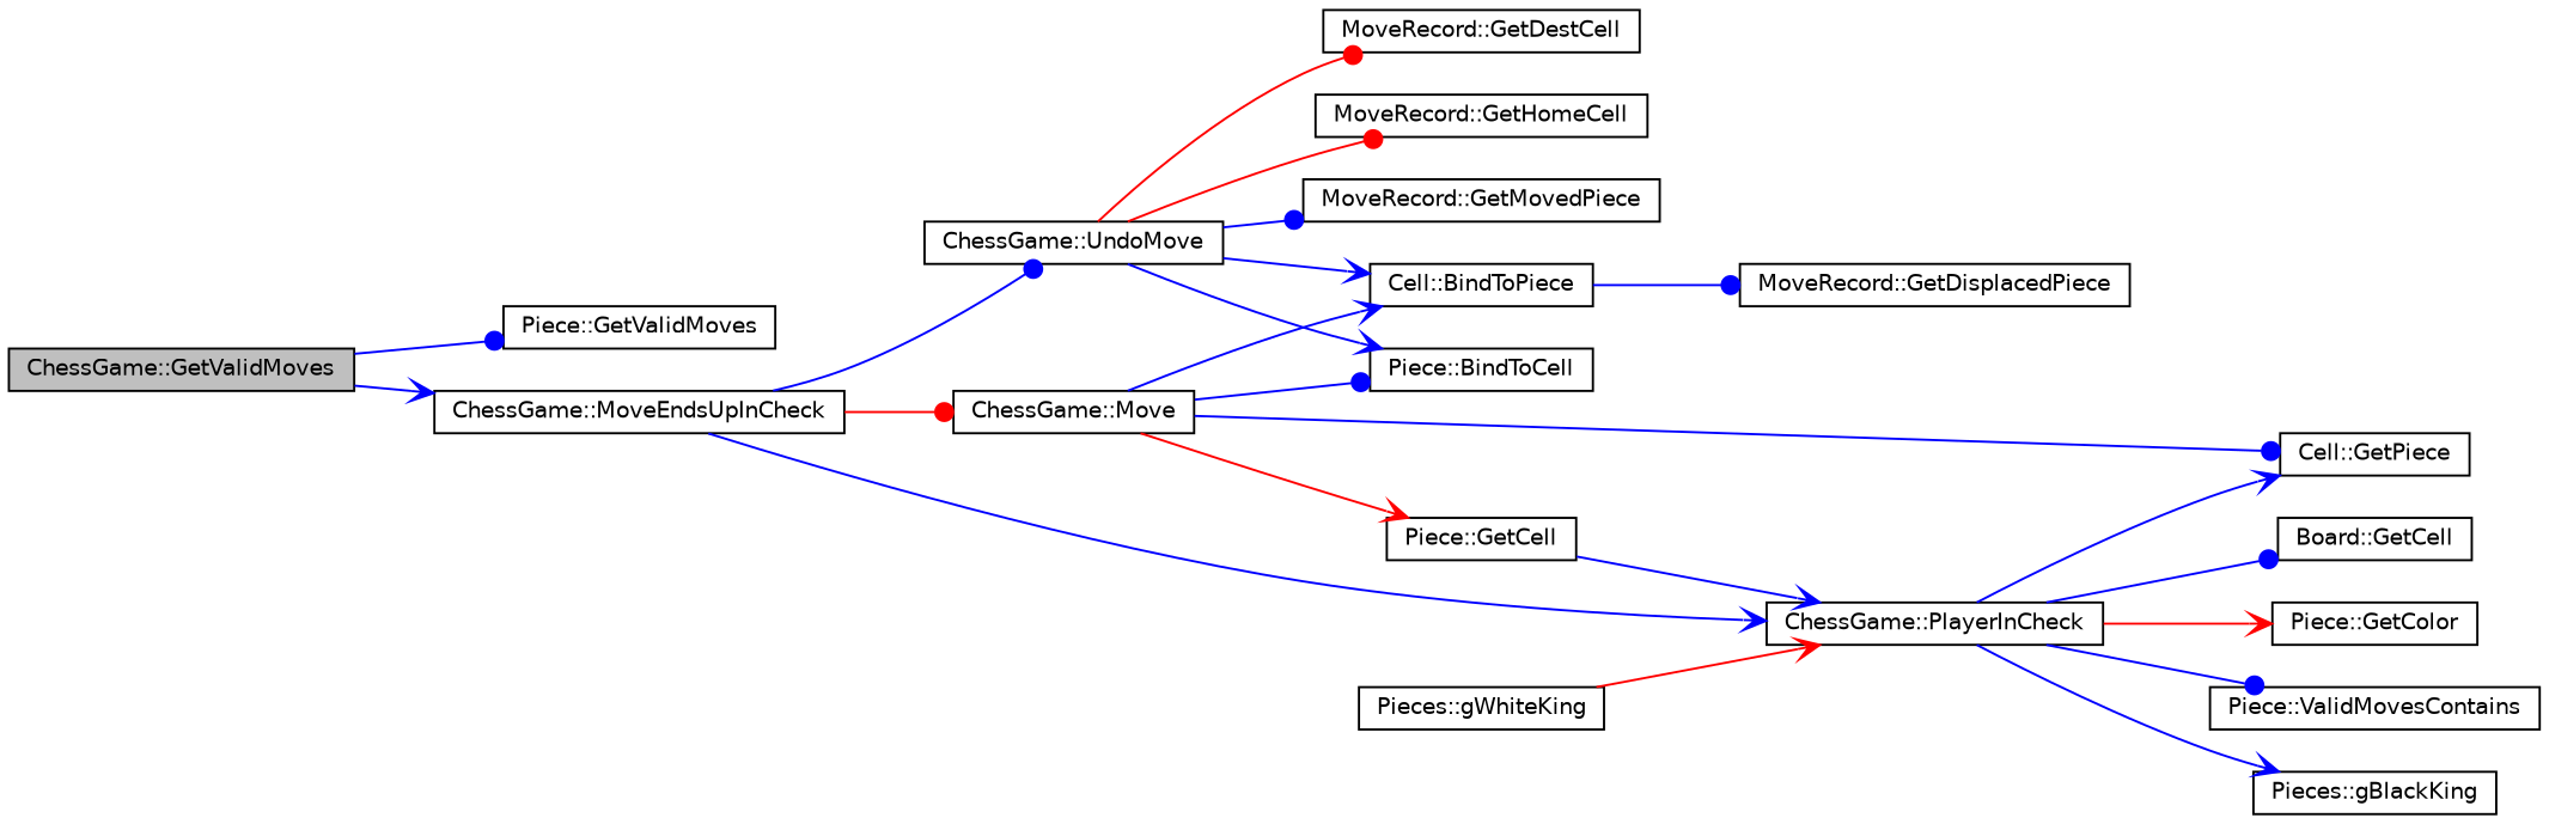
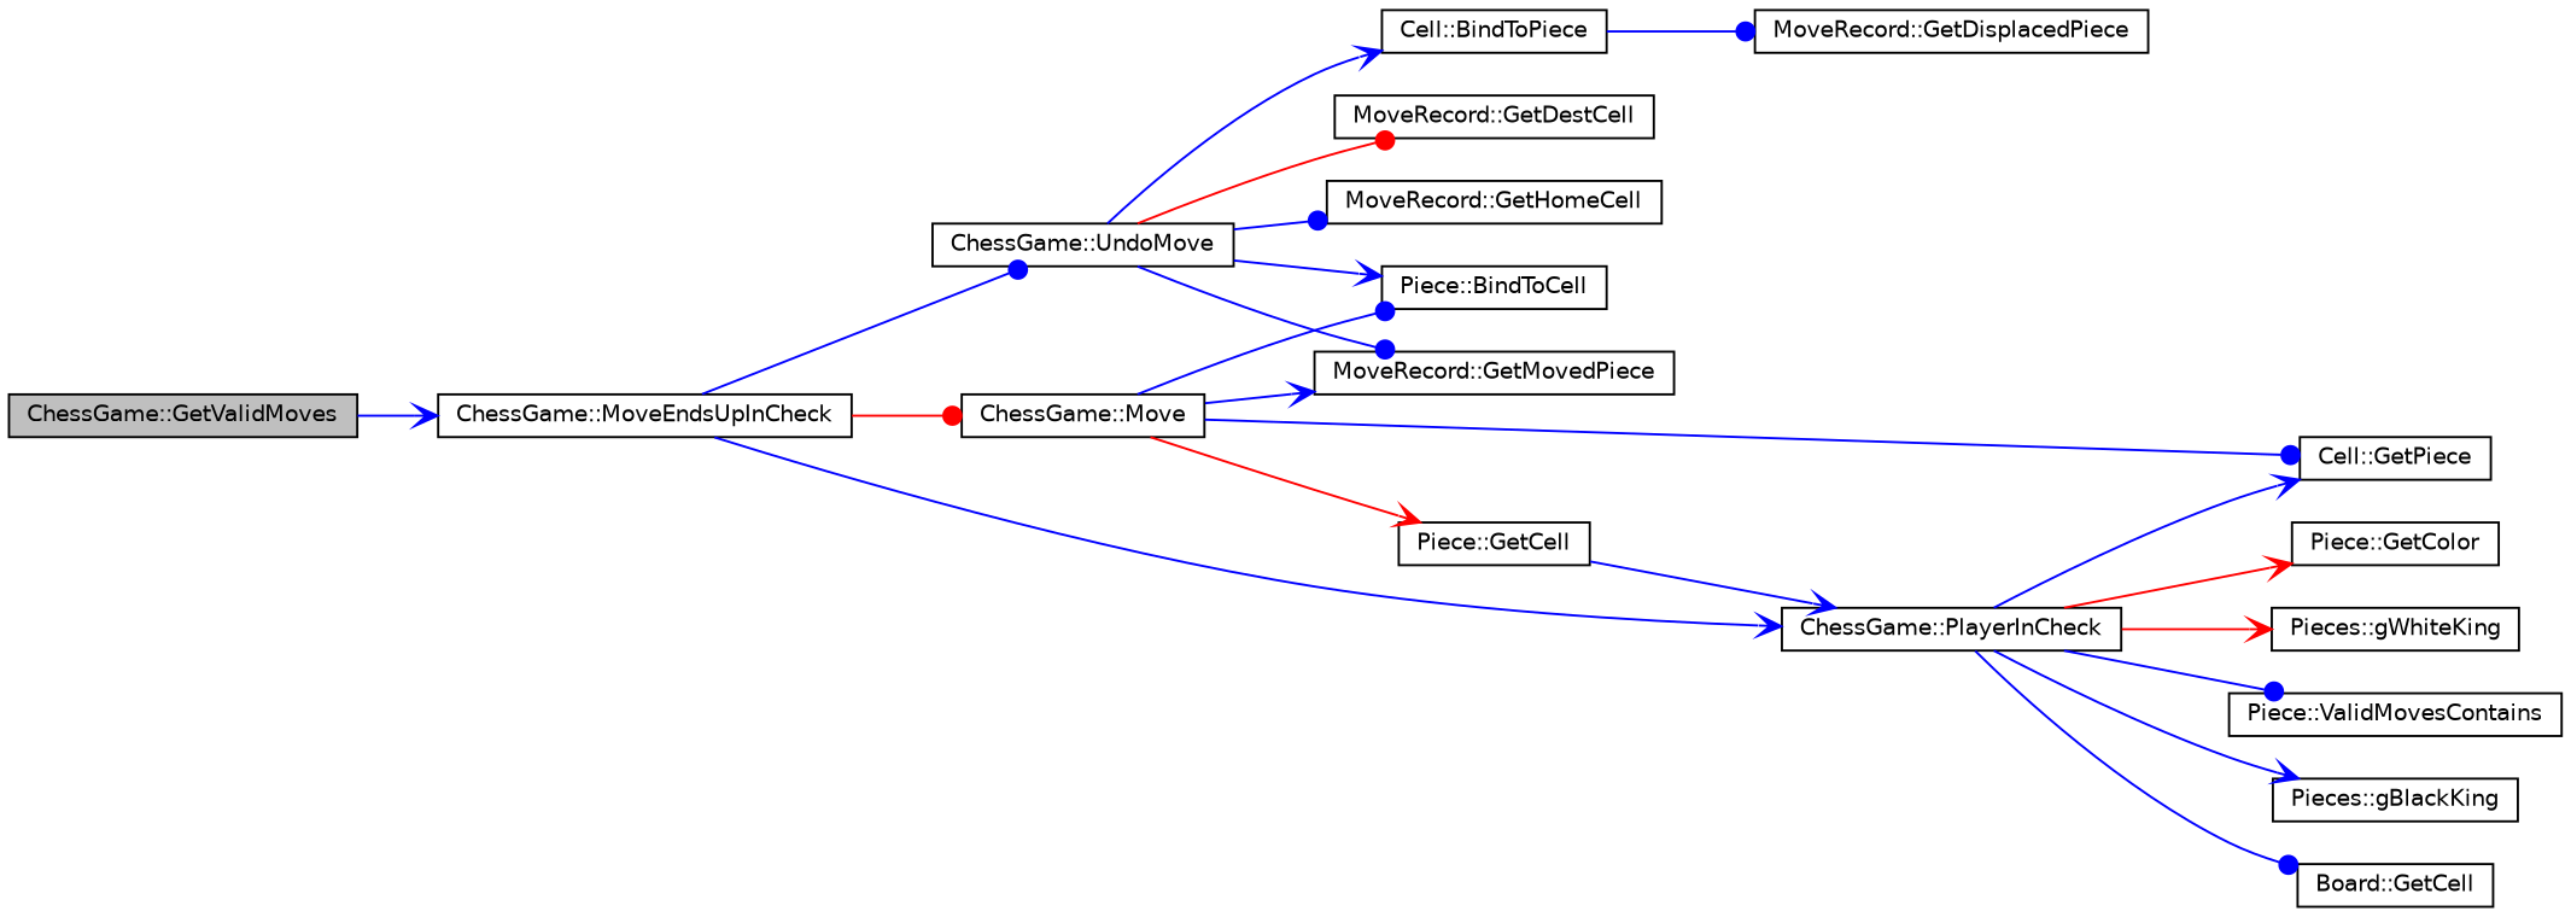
  digraph {
    rankdir=LR
    node [color=black fontname=Helvetica fontsize=10 shape=record]
    edge [arrowhead=dot color=blue fontname=Helvetica fontsize=10 labelfontname=Helvetica labelfontsize=10 style=solid]
    n1 [fillcolor=grey75 fontcolor=black height=0.2 label="ChessGame::GetValidMoves" style=filled width=0.4]
-   n2 [height=0.2 label="Piece::GetValidMoves" width=0.4]
    n3 [height=0.2 label="ChessGame::MoveEndsUpInCheck" width=0.4]
    n4 [height=0.2 label="ChessGame::Move" width=0.4]
    n5 [height=0.2 label="ChessGame::PlayerInCheck" width=0.4]
    n6 [height=0.2 label="ChessGame::UndoMove" width=0.4]
    n7 [height=0.2 label="Piece::BindToCell" width=0.4]
    n8 [height=0.2 label="Cell::BindToPiece" width=0.4]
    n9 [height=0.2 label="Piece::GetCell" width=0.4]
    n10 [height=0.2 label="Cell::GetPiece" width=0.4]
    n11 [height=0.2 label="Pieces::gBlackKing" width=0.4]
    n12 [height=0.2 label="Board::GetCell" width=0.4]
    n13 [height=0.2 label="Piece::GetColor" width=0.4]
    n14 [height=0.2 label="Pieces::gWhiteKing" width=0.4]
    n15 [height=0.2 label="Piece::ValidMovesContains" width=0.4]
    n16 [height=0.2 label="MoveRecord::GetDestCell" width=0.4]
    n17 [height=0.2 label="MoveRecord::GetHomeCell" width=0.4]
    n18 [height=0.2 label="MoveRecord::GetMovedPiece" width=0.4]
    n19 [height=0.2 label="MoveRecord::GetDisplacedPiece" width=0.4]
-   n1 -> n2
    n1 -> n3 [arrowhead=vee]
    n3 -> n4 [color=red]
    n3 -> n5 [arrowhead=vee]
    n3 -> n6
    n4 -> n7
-   n4 -> n8 [arrowhead=vee]
+   n4 -> n18 [arrowhead=vee]
    n4 -> n9 [arrowhead=vee color=red]
    n4 -> n10
    n5 -> n10 [arrowhead=vee]
    n5 -> n11 [arrowhead=vee]
    n5 -> n12
    n5 -> n13 [arrowhead=vee color=red]
-   n14 -> n5 [arrowhead=vee color=red]
+   n5 -> n14 [arrowhead=vee color=red]
    n5 -> n15
    n6 -> n7 [arrowhead=vee]
    n6 -> n8 [arrowhead=vee]
    n6 -> n16 [color=red]
-   n6 -> n17 [color=red]
+   n6 -> n17
    n6 -> n18
    n8 -> n19
    n9 -> n5 [arrowhead=vee]
  }
